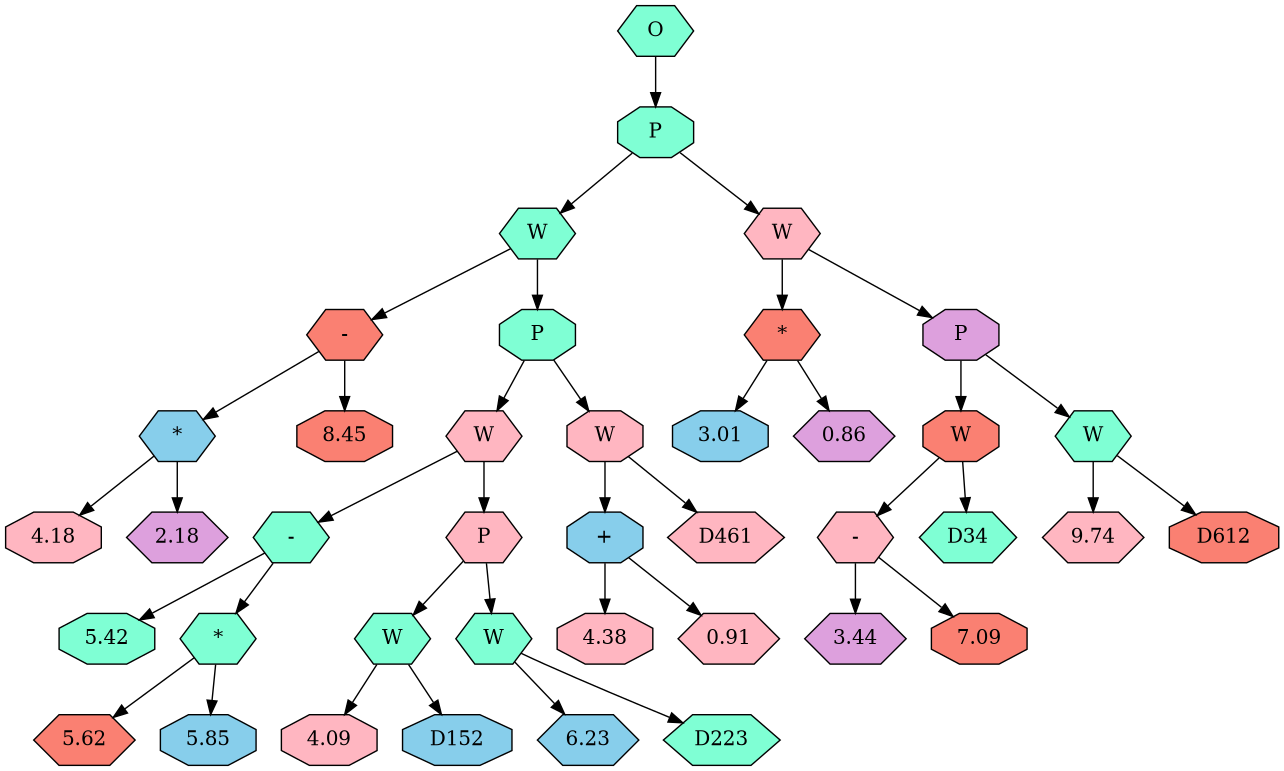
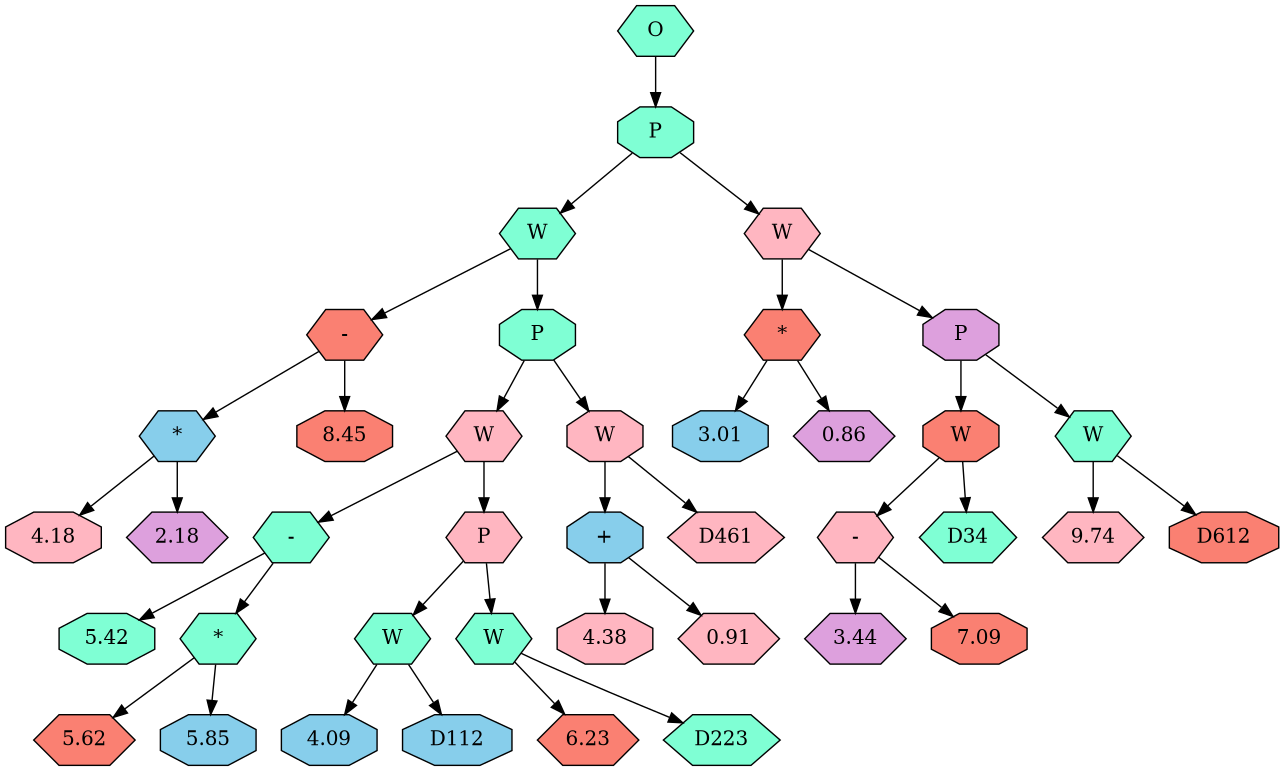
  digraph {
    node [fillcolor=aquamarine shape=hexagon style=filled]
    n1 [label=O]
    n2 [label=P shape=octagon]
    n3 [label=W]
    n4 [fillcolor=lightpink label=W]
    n5 [fillcolor=salmon label="-"]
    n6 [label=P shape=octagon]
    n7 [fillcolor=salmon label="*"]
    n8 [fillcolor=plum label=P shape=octagon]
    n9 [fillcolor=skyblue label="*"]
    n10 [fillcolor=salmon label=8.45 shape=octagon]
    n11 [fillcolor=lightpink label=W]
    n12 [fillcolor=lightpink label=W shape=octagon]
    n13 [fillcolor=lightpink label=4.18 shape=octagon]
    n14 [fillcolor=plum label=2.18]
    n15 [label="-"]
    n16 [fillcolor=lightpink label=P]
    n17 [fillcolor=skyblue label="+" shape=octagon]
    n18 [fillcolor=lightpink label=D461]
    n19 [label=5.42 shape=octagon]
    n20 [label="*"]
    n21 [label=W]
    n22 [label=W]
    n23 [fillcolor=salmon label=5.62]
    n24 [fillcolor=skyblue label=5.85 shape=octagon]
-   n25 [fillcolor=lightpink label=4.09 shape=octagon]
-   n26 [fillcolor=skyblue label=D152 shape=octagon]
-   n27 [fillcolor=skyblue label=6.23]
+   n25 [fillcolor=skyblue label=4.09 shape=octagon]
+   n26 [fillcolor=skyblue label=D112 shape=octagon]
+   n27 [fillcolor=salmon label=6.23]
    n28 [label=D223]
    n29 [fillcolor=lightpink label=4.38 shape=octagon]
    n30 [fillcolor=lightpink label=0.91]
    n31 [fillcolor=skyblue label=3.01 shape=octagon]
    n32 [fillcolor=plum label=0.86]
    n33 [fillcolor=salmon label=W shape=octagon]
    n34 [label=W]
    n35 [fillcolor=lightpink label="-"]
    n36 [label=D34]
    n37 [fillcolor=lightpink label=9.74]
    n38 [fillcolor=salmon label=D612 shape=octagon]
    n39 [fillcolor=plum label=3.44]
    n40 [fillcolor=salmon label=7.09 shape=octagon]
    n1 -> n2
    n2 -> n3
    n2 -> n4
    n3 -> n5
    n3 -> n6
    n4 -> n7
    n4 -> n8
    n5 -> n9
    n5 -> n10
    n6 -> n11
    n6 -> n12
    n7 -> n31
    n7 -> n32
    n8 -> n33
    n8 -> n34
    n9 -> n13
    n9 -> n14
    n11 -> n15
    n11 -> n16
    n12 -> n17
    n12 -> n18
    n15 -> n19
    n15 -> n20
    n16 -> n21
    n16 -> n22
    n17 -> n29
    n17 -> n30
    n20 -> n23
    n20 -> n24
    n21 -> n25
    n21 -> n26
    n22 -> n27
    n22 -> n28
    n33 -> n35
    n33 -> n36
    n34 -> n37
    n34 -> n38
    n35 -> n39
    n35 -> n40
  }
